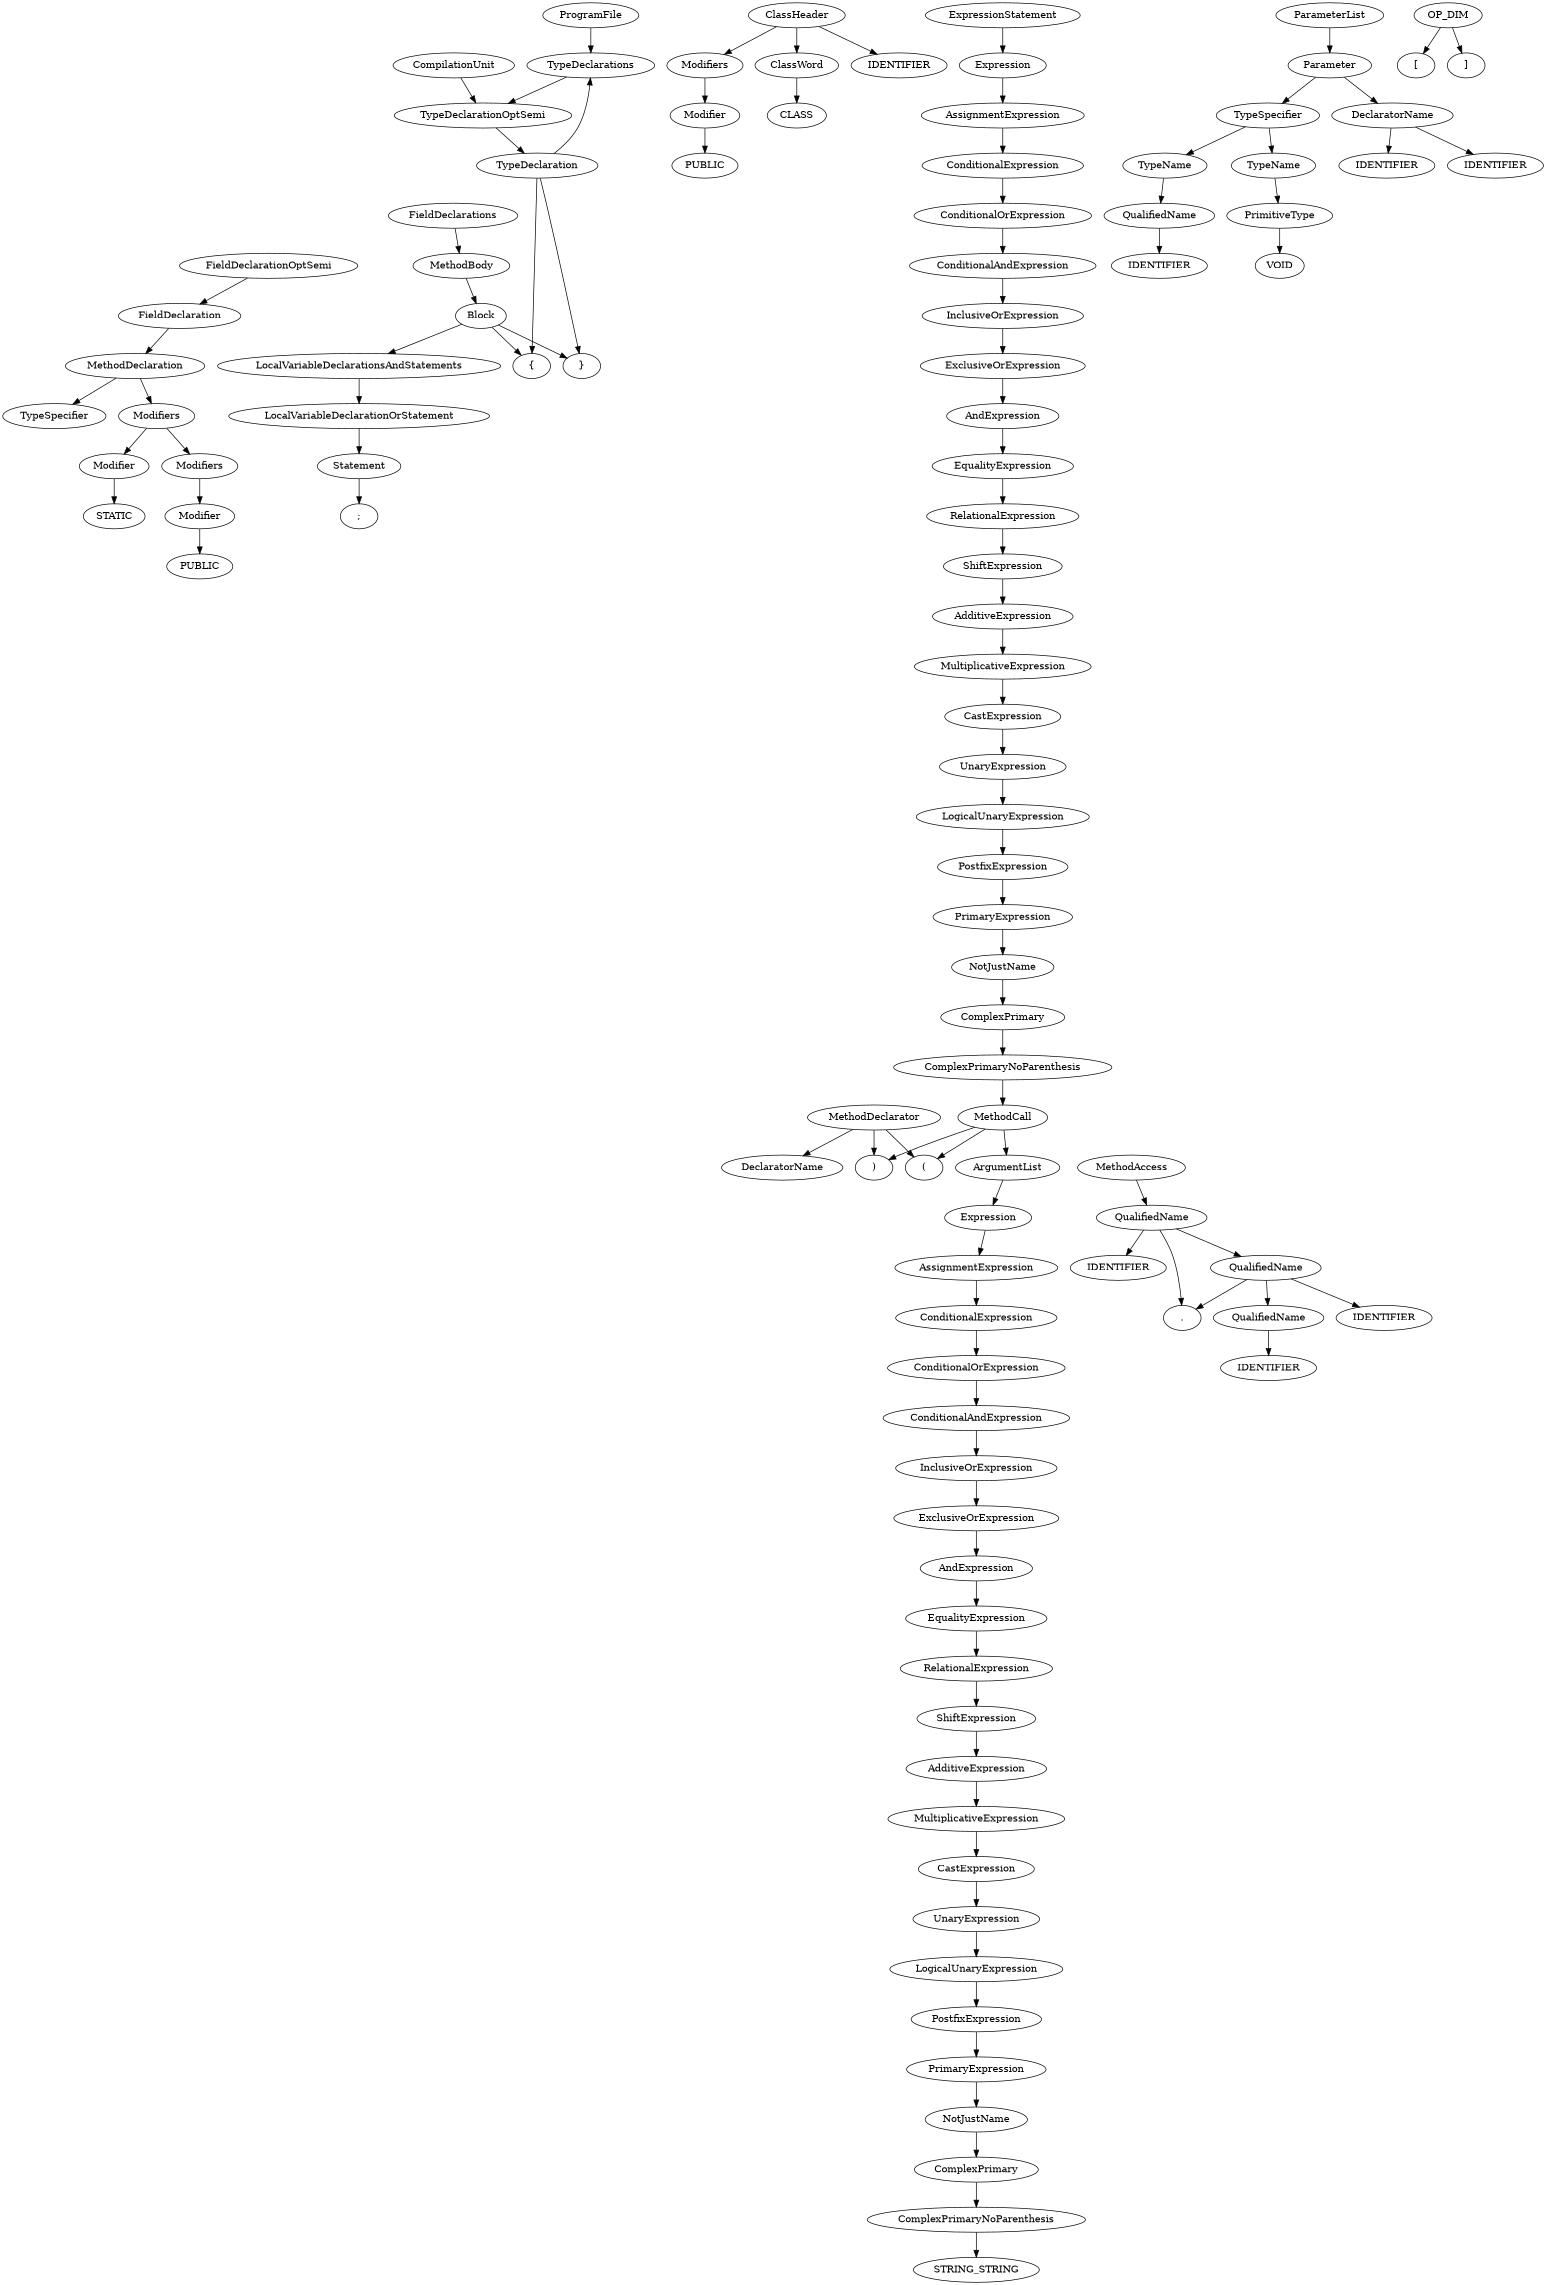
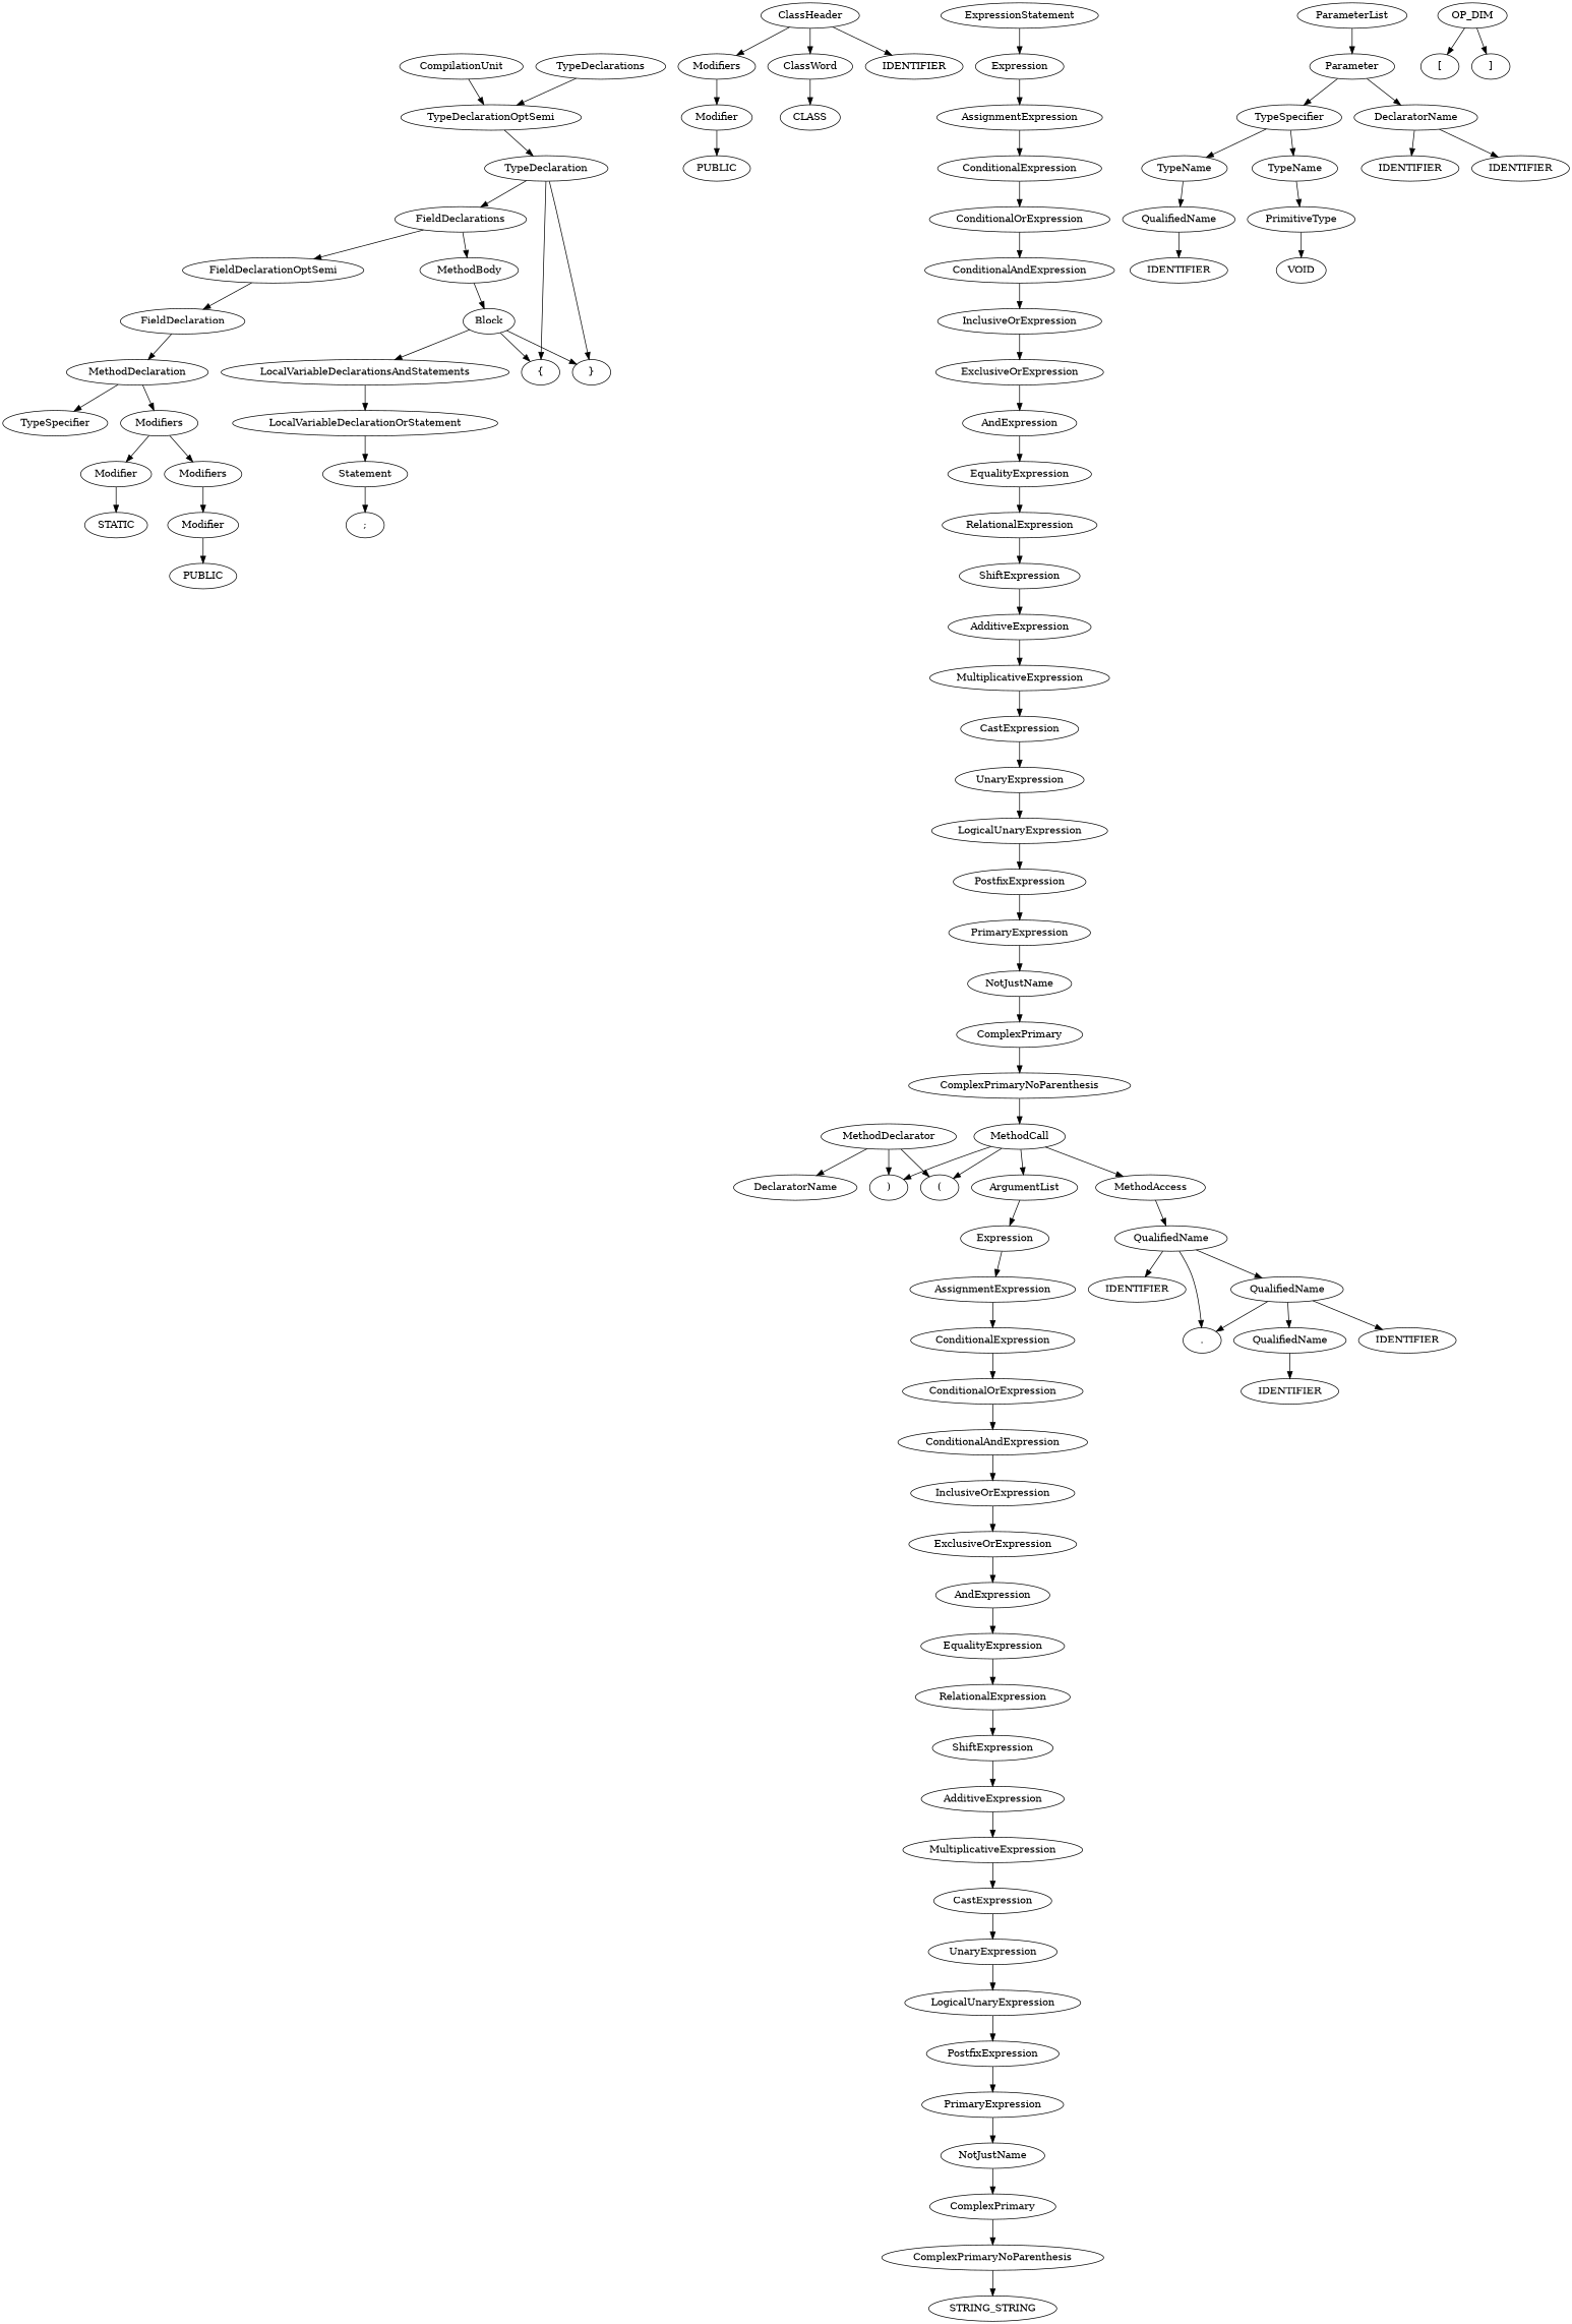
  digraph {
-   n1 [label=ProgramFile]
    n2 [label=TypeDeclarations]
    n3 [label=TypeDeclarationOptSemi]
    CompilationUnit
    n5 [label=TypeDeclaration]
    n6 [label=FieldDeclarations]
    "{"
    "}"
    n9 [label=ClassHeader]
    n10 [label=Modifiers]
    n11 [label=ClassWord]
    n12 [label=IDENTIFIER]
    n13 [label=FieldDeclarationOptSemi]
    n14 [label=MethodBody]
    n15 [label=Modifier]
    n16 [label=CLASS]
    n17 [label=FieldDeclaration]
    n18 [label=MethodDeclaration]
    n19 [label=Modifiers]
    n20 [label=TypeSpecifier]
    n21 [label=Modifiers]
    n22 [label=Modifier]
    n23 [label=MethodDeclarator]
    "("
    ")"
    n26 [label=DeclaratorName]
    n27 [label=Block]
    n28 [label=Modifier]
    n29 [label=STATIC]
    n30 [label=ParameterList]
    n31 [label=Parameter]
    n32 [label=LocalVariableDeclarationsAndStatements]
    n33 [label=LocalVariableDeclarationOrStatement]
    n34 [label=Statement]
    ";"
    n36 [label=ExpressionStatement]
    n37 [label=Expression]
    n38 [label=AssignmentExpression]
    n39 [label=ConditionalExpression]
    n40 [label=ConditionalOrExpression]
    n41 [label=ConditionalAndExpression]
    n42 [label=InclusiveOrExpression]
    n43 [label=ExclusiveOrExpression]
    n44 [label=AndExpression]
    n45 [label=EqualityExpression]
    n46 [label=RelationalExpression]
    n47 [label=ShiftExpression]
    n48 [label=AdditiveExpression]
    n49 [label=MultiplicativeExpression]
    n50 [label=CastExpression]
    n51 [label=UnaryExpression]
    n52 [label=LogicalUnaryExpression]
    n53 [label=PostfixExpression]
    n54 [label=PrimaryExpression]
    n55 [label=NotJustName]
    n56 [label=ComplexPrimary]
    n57 [label=ComplexPrimaryNoParenthesis]
    n58 [label=MethodCall]
    n59 [label=MethodAccess]
    n60 [label=ArgumentList]
    n61 [label=QualifiedName]
    n62 [label=Expression]
    n63 [label=QualifiedName]
    n64 [label=IDENTIFIER]
    "."
    n66 [label=AssignmentExpression]
    n67 [label=ConditionalExpression]
    n68 [label=ConditionalOrExpression]
    n69 [label=ConditionalAndExpression]
    n70 [label=InclusiveOrExpression]
    n71 [label=ExclusiveOrExpression]
    n72 [label=AndExpression]
    n73 [label=EqualityExpression]
    n74 [label=RelationalExpression]
    n75 [label=ShiftExpression]
    n76 [label=AdditiveExpression]
    n77 [label=MultiplicativeExpression]
    n78 [label=CastExpression]
    n79 [label=UnaryExpression]
    n80 [label=LogicalUnaryExpression]
    n81 [label=PostfixExpression]
    n82 [label=PrimaryExpression]
    n83 [label=NotJustName]
    n84 [label=ComplexPrimary]
    n85 [label=ComplexPrimaryNoParenthesis]
    n86 [label=STRING_STRING]
    n87 [label=QualifiedName]
    n88 [label=IDENTIFIER]
    n89 [label=IDENTIFIER]
    n90 [label=TypeSpecifier]
    n91 [label=DeclaratorName]
    n92 [label=TypeName]
    n93 [label=TypeName]
    n94 [label=IDENTIFIER]
    n95 [label=IDENTIFIER]
    n96 [label=QualifiedName]
    n97 [label=PrimitiveType]
    n98 [label=IDENTIFIER]
    n99 [label=OP_DIM]
    "["
    "]"
    n102 [label=VOID]
    n103 [label=PUBLIC]
    n104 [label=PUBLIC]
-   n1 -> n2
    n2 -> n3
    n3 -> n5
    CompilationUnit -> n3
-   n5 -> n2
+   n5 -> n6
    n5 -> "{"
    n5 -> "}"
+   n6 -> n13
    n6 -> n14
    n9 -> n10
    n9 -> n11
    n9 -> n12
    n10 -> n15
    n11 -> n16
    n13 -> n17
    n14 -> n27
    n15 -> n104
    n17 -> n18
    n18 -> n19
    n18 -> n20
    n19 -> n21
    n19 -> n22
    n21 -> n28
    n22 -> n29
    n23 -> "("
    n23 -> ")"
    n23 -> n26
    n27 -> "{"
    n27 -> "}"
    n27 -> n32
    n28 -> n103
    n30 -> n31
    n31 -> n90
    n31 -> n91
    n32 -> n33
    n33 -> n34
    n34 -> ";"
    n36 -> n37
    n37 -> n38
    n38 -> n39
    n39 -> n40
    n40 -> n41
    n41 -> n42
    n42 -> n43
    n43 -> n44
    n44 -> n45
    n45 -> n46
    n46 -> n47
    n47 -> n48
    n48 -> n49
    n49 -> n50
    n50 -> n51
    n51 -> n52
    n52 -> n53
    n53 -> n54
    n54 -> n55
    n55 -> n56
    n56 -> n57
    n57 -> n58
    n58 -> "("
    n58 -> ")"
+   n58 -> n59
    n58 -> n60
    n59 -> n61
    n60 -> n62
    n61 -> n63
    n61 -> n64
    n61 -> "."
    n62 -> n66
    n63 -> "."
    n63 -> n87
    n63 -> n88
    n66 -> n67
    n67 -> n68
    n68 -> n69
    n69 -> n70
    n70 -> n71
    n71 -> n72
    n72 -> n73
    n73 -> n74
    n74 -> n75
    n75 -> n76
    n76 -> n77
    n77 -> n78
    n78 -> n79
    n79 -> n80
    n80 -> n81
    n81 -> n82
    n82 -> n83
    n83 -> n84
    n84 -> n85
    n85 -> n86
    n87 -> n89
    n90 -> n92
    n90 -> n93
    n91 -> n94
    n91 -> n95
    n92 -> n96
    n93 -> n97
    n96 -> n98
    n97 -> n102
    n99 -> "["
    n99 -> "]"
  }
